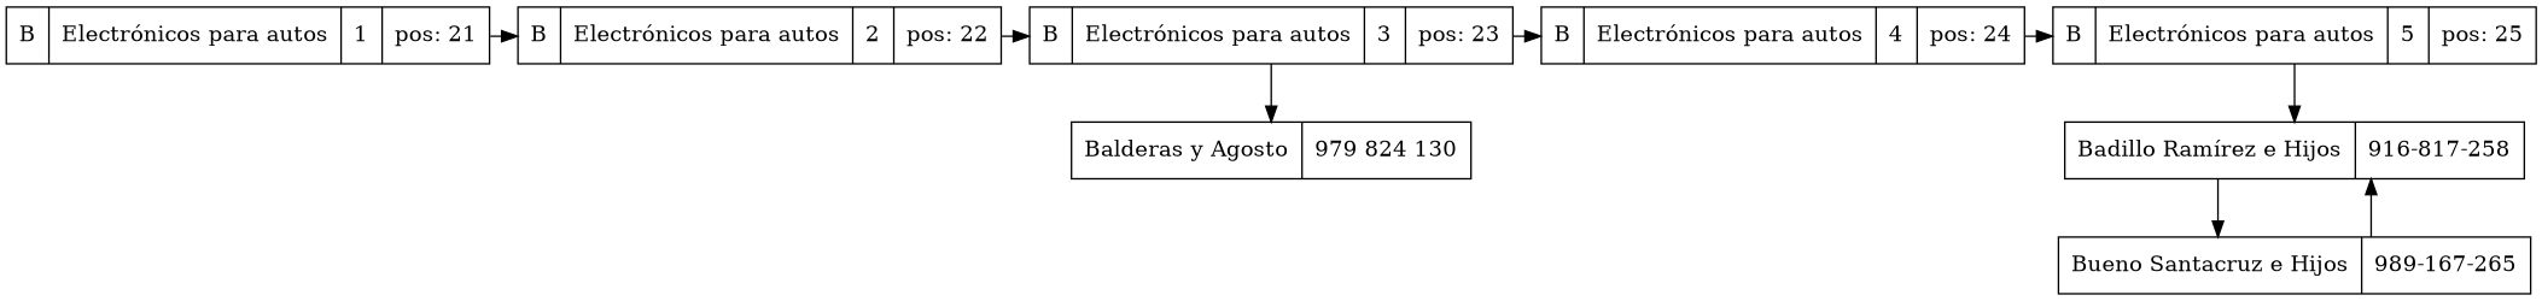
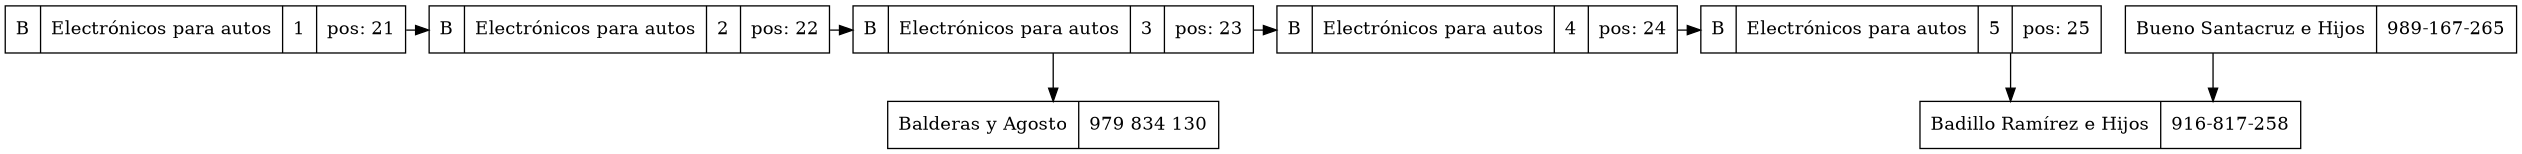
  digraph {
    splines=ortho
    node [shape=record]
    n1 [label="B|Electrónicos para autos|1|pos: 21"]
    n2 [label="B|Electrónicos para autos|2|pos: 22"]
    n3 [label="B|Electrónicos para autos|3|pos: 23"]
    n4 [label="B|Electrónicos para autos|4|pos: 24"]
    n5 [label="B|Electrónicos para autos|5|pos: 25"]
-   n6 [label="Balderas y Agosto|979 824 130"]
+   n6 [label="Balderas y Agosto|979 834 130"]
    n7 [label="Badillo Ramírez e Hijos|916-817-258"]
    n8 [label="Bueno Santacruz e Hijos|989-167-265"]
    subgraph sub_1 {
      rank=same
      n1
      n2
      n3
      n4
      n5
    }
    n1 -> n2
    n2 -> n3
    n3 -> n4
    n3 -> n6
    n4 -> n5
    n5 -> n7
-   n7 -> n8
    n8 -> n7
  }
